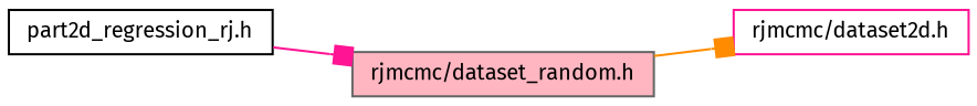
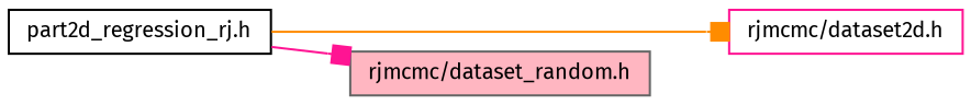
  digraph {
    fontname="Fira Sans"
    rankdir=LR
    node [fillcolor=white fontname="Fira Sans" fontsize=10 shape=record style=filled]
    edge [arrowhead=box fontname="Fira Sans" fontsize=10 labelfontname="FreeSans.ttf" labelfontsize=10 style=solid]
    n1 [color=black fontcolor=black height=0.2 label="part2d_regression_rj.h" width=0.4]
    n2 [color=deeppink height=0.2 label="rjmcmc/dataset2d.h" width=0.4]
    n3 [color=gray40 fillcolor=lightpink height=0.2 label="rjmcmc/dataset_random.h" width=0.4]
-   n3 -> n2 [color=darkorange]
+   n1 -> n2 [color=darkorange]
    n1 -> n3 [color=deeppink]
  }
